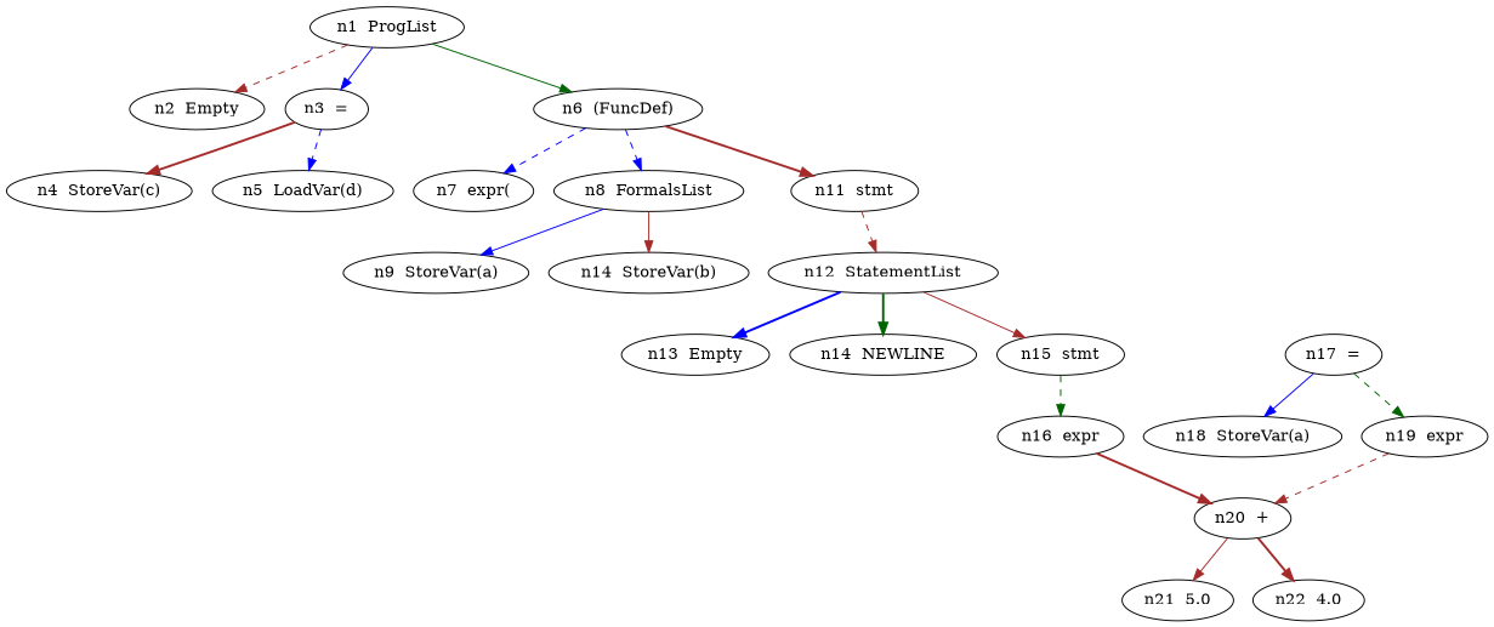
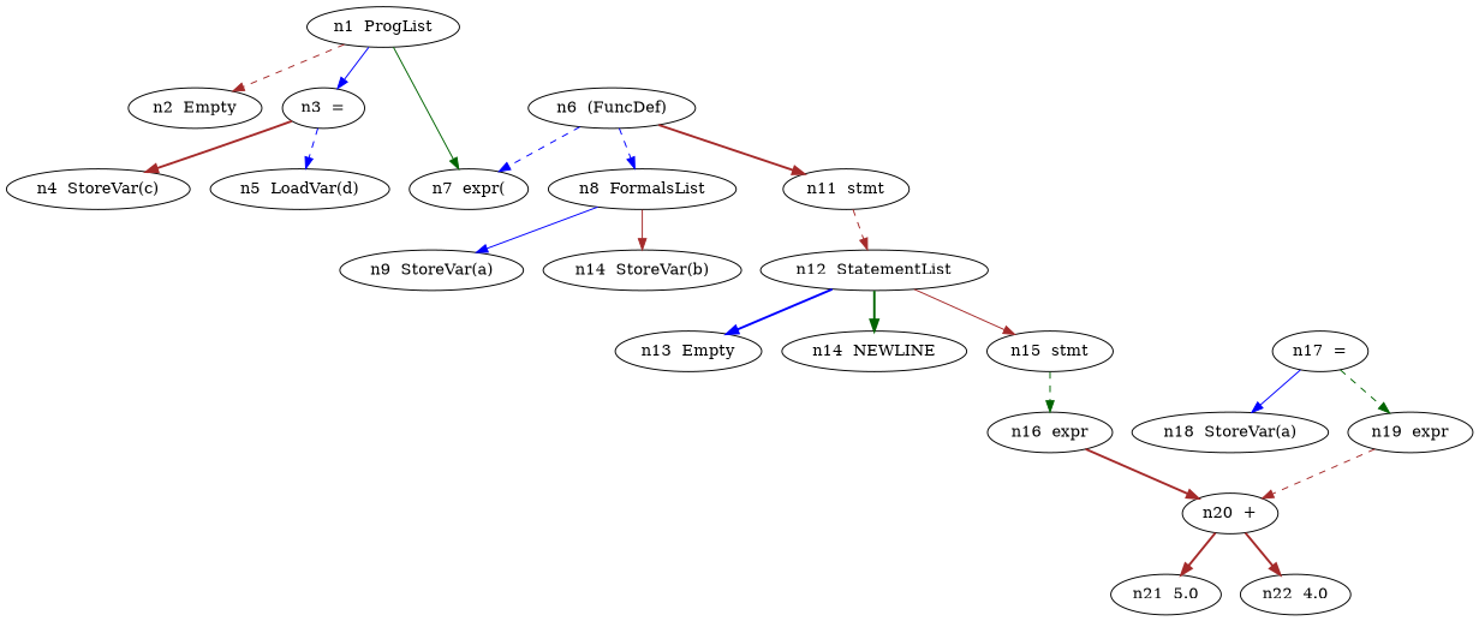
  digraph {
    edge [color=brown style=dashed]
    n1 [label="n1  ProgList"]
    n2 [label="n2  Empty"]
    n3 [label="n3  ="]
    n4 [label="n6  (FuncDef)"]
    n5 [label="n4  StoreVar(c)"]
    n6 [label="n5  LoadVar(d)"]
    n7 [label="n7  expr("]
    n8 [label="n8  FormalsList"]
    n9 [label="n11  stmt"]
    n10 [label="n9  StoreVar(a)"]
    n11 [label="n14  StoreVar(b)"]
    n12 [label="n12  StatementList"]
    n13 [label="n13  Empty"]
    n14 [label="n14  NEWLINE"]
    n15 [label="n15  stmt"]
    n16 [label="n16  expr"]
    n17 [label="n17  ="]
    n18 [label="n18  StoreVar(a)"]
    n19 [label="n19  expr"]
    n20 [label="n20  +"]
    n21 [label="n21  5.0"]
    n22 [label="n22  4.0"]
    n1 -> n2
    n1 -> n3 [color=blue style=solid]
-   n1 -> n4 [color=darkgreen style=solid]
+   n1 -> n7 [color=darkgreen style=solid]
    n3 -> n5 [style=bold]
    n3 -> n6 [color=blue]
    n4 -> n7 [color=blue]
    n4 -> n8 [color=blue]
    n4 -> n9 [style=bold]
    n8 -> n10 [color=blue style=solid]
    n8 -> n11 [style=solid]
    n9 -> n12
    n12 -> n13 [color=blue style=bold]
    n12 -> n14 [color=darkgreen style=bold]
    n12 -> n15 [style=solid]
    n15 -> n16 [color=darkgreen]
    n16 -> n20 [style=bold]
    n17 -> n18 [color=blue style=solid]
    n17 -> n19 [color=darkgreen]
    n19 -> n20
-   n20 -> n21 [style=solid]
+   n20 -> n21 [style=bold]
    n20 -> n22 [style=bold]
  }
